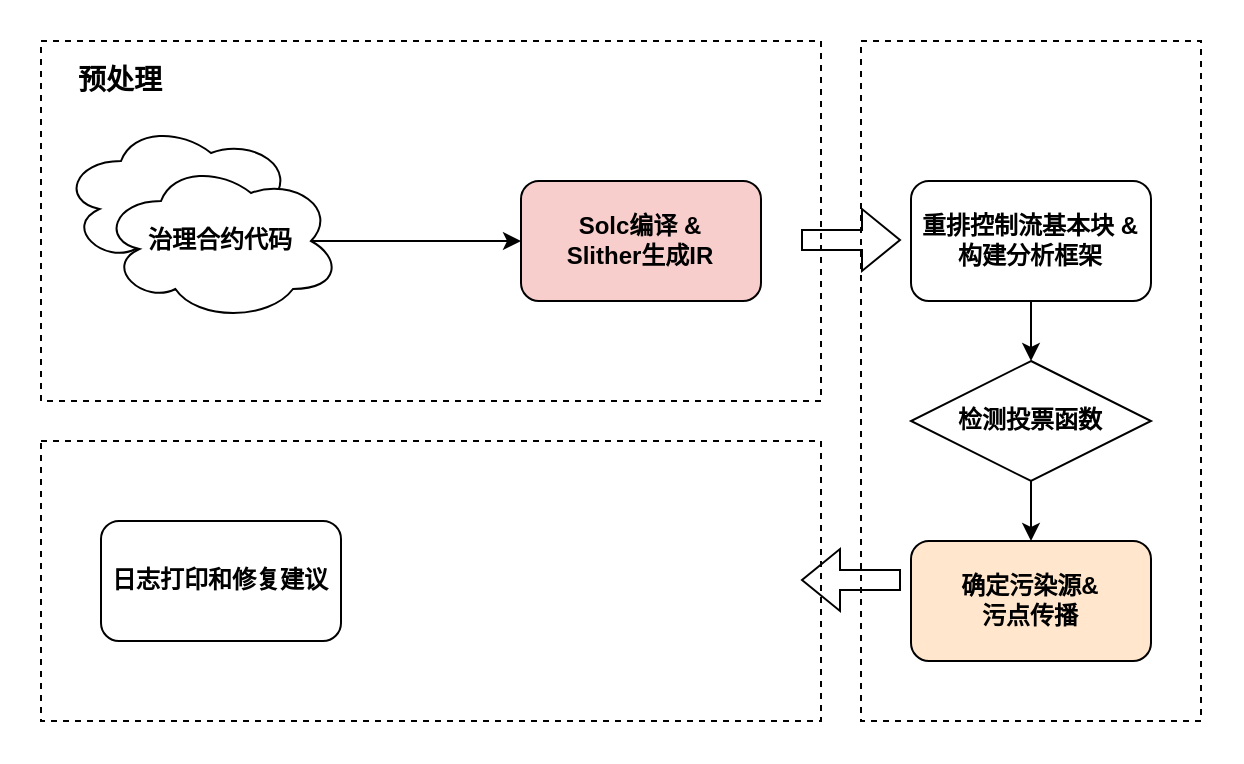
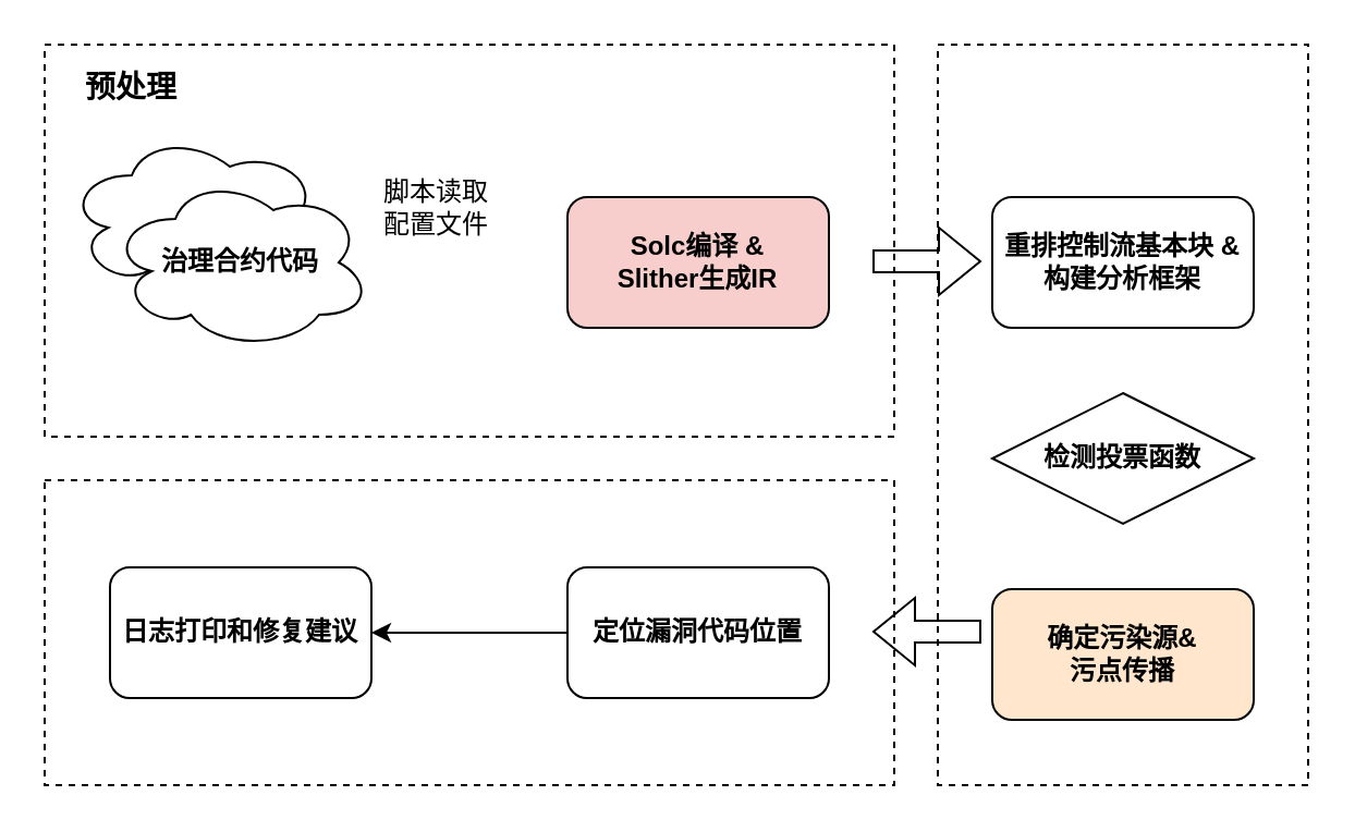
  <mxCell id="0" />
  <mxCell id="1" parent="0" />
  <mxCell id="2" value="" style="rounded=0;whiteSpace=wrap;html=1;dashed=1;" vertex="1" parent="1"><mxGeometry x="20" y="220" width="390" height="140" as="geometry" /></mxCell>
  <mxCell id="3" value="" style="rounded=0;whiteSpace=wrap;html=1;dashed=1;" vertex="1" parent="1"><mxGeometry x="430" y="20" width="170" height="340" as="geometry" /></mxCell>
  <mxCell id="4" value="" style="rounded=0;whiteSpace=wrap;html=1;dashed=1;" vertex="1" parent="1"><mxGeometry x="20" y="20" width="390" height="180" as="geometry" /></mxCell>
  <mxCell id="5" value="Solc编译 &amp;amp;&lt;br&gt;Slither生成IR" style="rounded=1;whiteSpace=wrap;html=1;fontStyle=1;fillColor=#f8cecc;" vertex="1" parent="1"><mxGeometry x="260" y="90" width="120" height="60" as="geometry" /></mxCell>
  <mxCell id="6" value="" style="ellipse;shape=cloud;whiteSpace=wrap;html=1;" vertex="1" parent="1"><mxGeometry x="30" y="60" width="120" height="80" as="geometry" /></mxCell>
- <mxCell id="7" style="edgeStyle=orthogonalEdgeStyle;rounded=0;orthogonalLoop=1;jettySize=auto;html=1;entryX=0;entryY=0.5;entryDx=0;entryDy=0;exitX=0.875;exitY=0.5;exitDx=0;exitDy=0;exitPerimeter=0;" edge="1" parent="1" source="8" target="5"><mxGeometry relative="1" as="geometry"><mxPoint x="180" y="120" as="sourcePoint" /></mxGeometry></mxCell>
  <mxCell id="8" value="治理合约代码" style="ellipse;shape=cloud;whiteSpace=wrap;html=1;fontStyle=1" vertex="1" parent="1"><mxGeometry x="50" y="80" width="120" height="80" as="geometry" /></mxCell>
- <mxCell id="10" value="" style="edgeStyle=orthogonalEdgeStyle;rounded=0;orthogonalLoop=1;jettySize=auto;html=1;" edge="1" parent="1" source="11" target="15"><mxGeometry relative="1" as="geometry" /></mxCell>
+ <mxCell id="9" value="脚本读取配置文件" style="text;html=1;strokeColor=none;fillColor=none;align=center;verticalAlign=middle;whiteSpace=wrap;rounded=0;" vertex="1" parent="1"><mxGeometry x="170" y="80" width="60" height="30" as="geometry" /></mxCell>
  <mxCell id="11" value="&lt;span&gt;重排控制流基本块 &amp;amp;&lt;br&gt;构建分析框架&lt;br&gt;&lt;/span&gt;" style="rounded=1;whiteSpace=wrap;html=1;fontStyle=1" vertex="1" parent="1"><mxGeometry x="455" y="90" width="120" height="60" as="geometry" /></mxCell>
  <mxCell id="12" value="预处理" style="text;html=1;strokeColor=none;fillColor=none;align=center;verticalAlign=middle;whiteSpace=wrap;rounded=0;fontStyle=1;fontSize=14;" vertex="1" parent="1"><mxGeometry x="20" y="20" width="80" height="40" as="geometry" /></mxCell>
  <mxCell id="13" value="确定污染源&amp;amp;&lt;br&gt;污点传播" style="rounded=1;whiteSpace=wrap;html=1;fontStyle=1;fillColor=#ffe6cc;" vertex="1" parent="1"><mxGeometry x="455" y="270" width="120" height="60" as="geometry" /></mxCell>
- <mxCell id="14" value="" style="edgeStyle=orthogonalEdgeStyle;rounded=0;orthogonalLoop=1;jettySize=auto;html=1;" edge="1" parent="1" source="15" target="13"><mxGeometry relative="1" as="geometry" /></mxCell>
  <mxCell id="15" value="检测投票函数" style="rhombus;whiteSpace=wrap;html=1;fontStyle=1;" vertex="1" parent="1"><mxGeometry x="455" y="180" width="120" height="60" as="geometry" /></mxCell>
  <mxCell id="16" value="" style="shape=flexArrow;endArrow=classic;html=1;rounded=0;" edge="1" parent="1"><mxGeometry width="50" height="50" relative="1" as="geometry"><mxPoint x="400" y="119.5" as="sourcePoint" /><mxPoint x="450" y="119.5" as="targetPoint" /></mxGeometry></mxCell>
+ <mxCell id="17" value="" style="edgeStyle=orthogonalEdgeStyle;rounded=0;orthogonalLoop=1;jettySize=auto;html=1;" edge="1" parent="1" source="18" target="19"><mxGeometry relative="1" as="geometry" /></mxCell>
+ <mxCell id="18" value="定位漏洞代码位置" style="rounded=1;whiteSpace=wrap;html=1;fontStyle=1" vertex="1" parent="1"><mxGeometry x="260" y="260" width="120" height="60" as="geometry" /></mxCell>
  <mxCell id="19" value="日志打印和修复建议" style="rounded=1;whiteSpace=wrap;html=1;fontStyle=1" vertex="1" parent="1"><mxGeometry x="50" y="260" width="120" height="60" as="geometry" /></mxCell>
  <mxCell id="20" value="" style="shape=flexArrow;endArrow=classic;html=1;rounded=0;" edge="1" parent="1"><mxGeometry width="50" height="50" relative="1" as="geometry"><mxPoint x="450" y="289.5" as="sourcePoint" /><mxPoint x="400" y="289.5" as="targetPoint" /></mxGeometry></mxCell>
